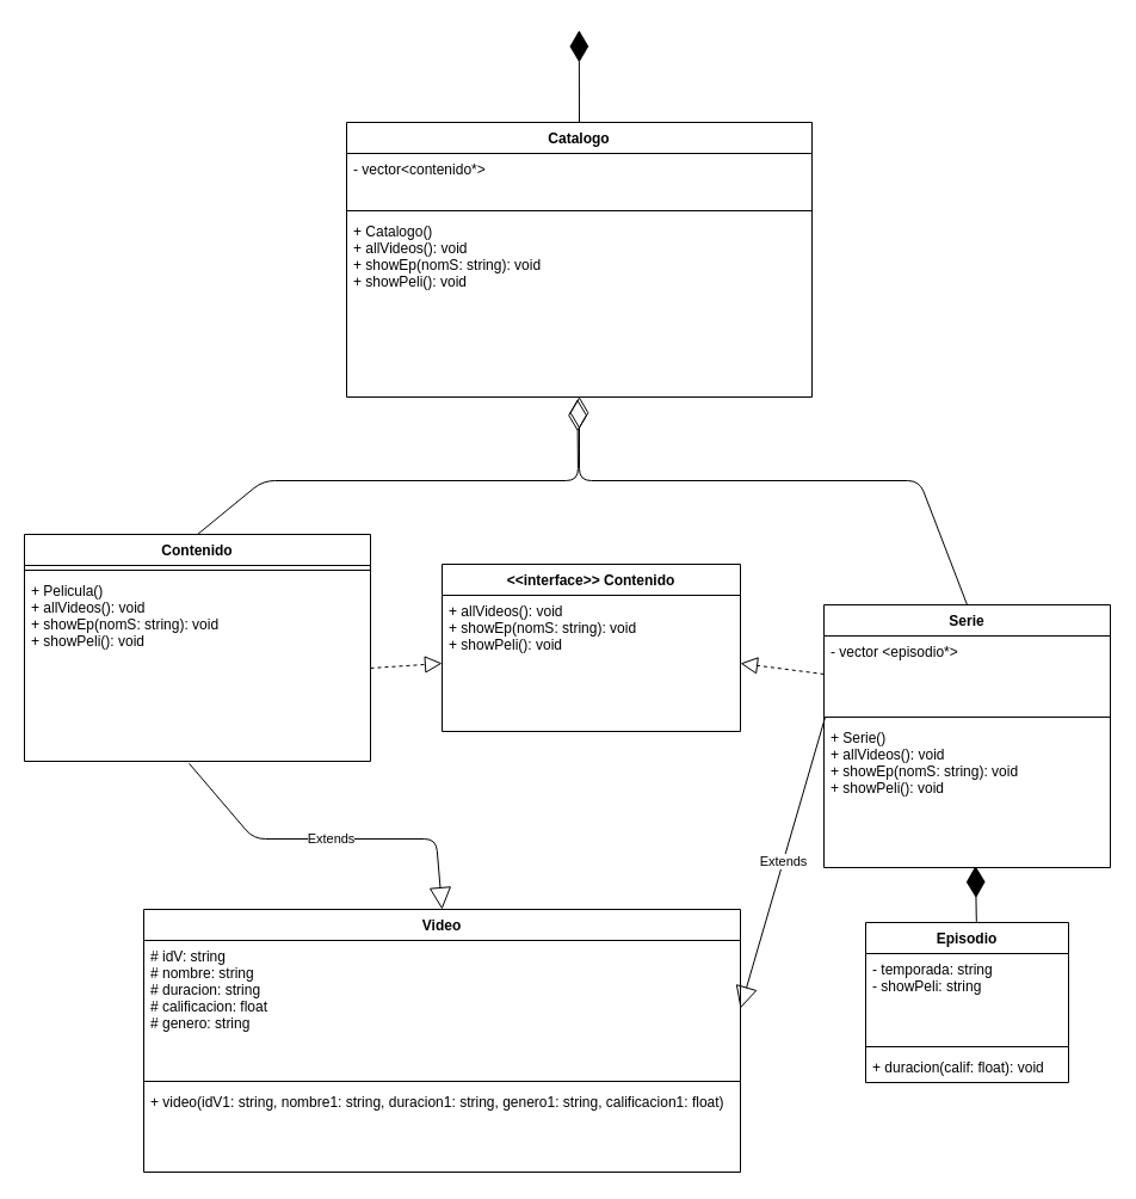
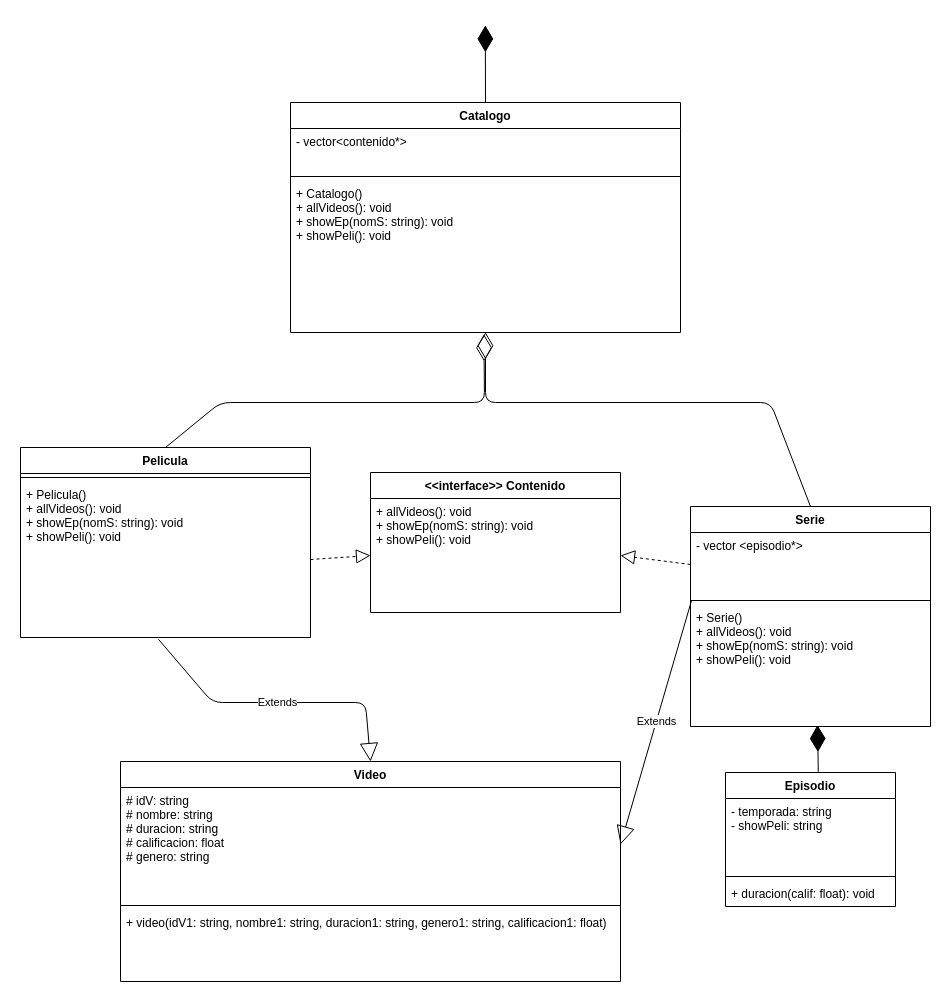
  <mxCell id="0" />
  <mxCell id="1" parent="0" />
  <mxCell id="2" value="" style="endArrow=diamondThin;endFill=1;endSize=24;html=1;entryX=0.529;entryY=0.988;entryDx=0;entryDy=0;entryPerimeter=0;exitX=0.546;exitY=-0.005;exitDx=0;exitDy=0;exitPerimeter=0;" parent="1" source="17" target="16" edge="1"><mxGeometry width="160" relative="1" as="geometry"><mxPoint x="690" y="623" as="sourcePoint" /><mxPoint x="530" y="593" as="targetPoint" /></mxGeometry></mxCell>
  <mxCell id="3" value="Catalogo" style="swimlane;fontStyle=1;align=center;verticalAlign=top;childLayout=stackLayout;horizontal=1;startSize=26;horizontalStack=0;resizeParent=1;resizeParentMax=0;resizeLast=0;collapsible=1;marginBottom=0;" parent="1" vertex="1"><mxGeometry x="290" y="98" width="390" height="230" as="geometry" /></mxCell>
  <mxCell id="4" value="- vector&lt;contenido*&gt;" style="text;strokeColor=none;fillColor=none;align=left;verticalAlign=top;spacingLeft=4;spacingRight=4;overflow=hidden;rotatable=0;points=[[0,0.5],[1,0.5]];portConstraint=eastwest;" parent="3" vertex="1"><mxGeometry y="26" width="390" height="44" as="geometry" /></mxCell>
  <mxCell id="5" value="" style="line;strokeWidth=1;fillColor=none;align=left;verticalAlign=middle;spacingTop=-1;spacingLeft=3;spacingRight=3;rotatable=0;labelPosition=right;points=[];portConstraint=eastwest;strokeColor=inherit;" parent="3" vertex="1"><mxGeometry y="70" width="390" height="8" as="geometry" /></mxCell>
  <mxCell id="6" value="+ Catalogo()&#10;+ allVideos(): void&#10;+ showEp(nomS: string): void&#10;+ showPeli(): void" style="text;strokeColor=none;fillColor=none;align=left;verticalAlign=top;spacingLeft=4;spacingRight=4;overflow=hidden;rotatable=0;points=[[0,0.5],[1,0.5]];portConstraint=eastwest;" parent="3" vertex="1"><mxGeometry y="78" width="390" height="152" as="geometry" /></mxCell>
  <mxCell id="7" value="&lt;&lt;interface&gt;&gt; Contenido" style="swimlane;fontStyle=1;align=center;verticalAlign=top;childLayout=stackLayout;horizontal=1;startSize=26;horizontalStack=0;resizeParent=1;resizeParentMax=0;resizeLast=0;collapsible=1;marginBottom=0;" parent="1" vertex="1"><mxGeometry x="370" y="468" width="250" height="140" as="geometry" /></mxCell>
  <mxCell id="8" value="+ allVideos(): void&#10;+ showEp(nomS: string): void&#10;+ showPeli(): void" style="text;strokeColor=none;fillColor=none;align=left;verticalAlign=top;spacingLeft=4;spacingRight=4;overflow=hidden;rotatable=0;points=[[0,0.5],[1,0.5]];portConstraint=eastwest;" parent="7" vertex="1"><mxGeometry y="26" width="250" height="114" as="geometry" /></mxCell>
  <mxCell id="9" value="" style="endArrow=diamondThin;endFill=1;endSize=24;html=1;entryX=0.499;entryY=1.072;entryDx=0;entryDy=0;entryPerimeter=0;exitX=0.5;exitY=0;exitDx=0;exitDy=0;" parent="1" source="3" edge="1"><mxGeometry width="160" relative="1" as="geometry"><mxPoint x="200" y="198" as="sourcePoint" /><mxPoint x="484.84" y="20.88" as="targetPoint" /></mxGeometry></mxCell>
- <mxCell id="10" value="Contenido" style="swimlane;fontStyle=1;align=center;verticalAlign=top;childLayout=stackLayout;horizontal=1;startSize=26;horizontalStack=0;resizeParent=1;resizeParentMax=0;resizeLast=0;collapsible=1;marginBottom=0;" parent="1" vertex="1"><mxGeometry x="20" y="443" width="290" height="190" as="geometry" /></mxCell>
+ <mxCell id="10" value="Pelicula" style="swimlane;fontStyle=1;align=center;verticalAlign=top;childLayout=stackLayout;horizontal=1;startSize=26;horizontalStack=0;resizeParent=1;resizeParentMax=0;resizeLast=0;collapsible=1;marginBottom=0;" parent="1" vertex="1"><mxGeometry x="20" y="443" width="290" height="190" as="geometry" /></mxCell>
  <mxCell id="11" value="" style="line;strokeWidth=1;fillColor=none;align=left;verticalAlign=middle;spacingTop=-1;spacingLeft=3;spacingRight=3;rotatable=0;labelPosition=right;points=[];portConstraint=eastwest;strokeColor=inherit;" parent="10" vertex="1"><mxGeometry y="26" width="290" height="8" as="geometry" /></mxCell>
  <mxCell id="12" value="+ Pelicula()&#10;+ allVideos(): void&#10;+ showEp(nomS: string): void&#10;+ showPeli(): void" style="text;strokeColor=none;fillColor=none;align=left;verticalAlign=top;spacingLeft=4;spacingRight=4;overflow=hidden;rotatable=0;points=[[0,0.5],[1,0.5]];portConstraint=eastwest;" parent="10" vertex="1"><mxGeometry y="34" width="290" height="156" as="geometry" /></mxCell>
  <mxCell id="13" value="Serie" style="swimlane;fontStyle=1;align=center;verticalAlign=top;childLayout=stackLayout;horizontal=1;startSize=26;horizontalStack=0;resizeParent=1;resizeParentMax=0;resizeLast=0;collapsible=1;marginBottom=0;" parent="1" vertex="1"><mxGeometry x="690" y="502" width="240" height="220" as="geometry" /></mxCell>
  <mxCell id="14" value="- vector &lt;episodio*&gt;" style="text;strokeColor=none;fillColor=none;align=left;verticalAlign=top;spacingLeft=4;spacingRight=4;overflow=hidden;rotatable=0;points=[[0,0.5],[1,0.5]];portConstraint=eastwest;" parent="13" vertex="1"><mxGeometry y="26" width="240" height="64" as="geometry" /></mxCell>
  <mxCell id="15" value="" style="line;strokeWidth=1;fillColor=none;align=left;verticalAlign=middle;spacingTop=-1;spacingLeft=3;spacingRight=3;rotatable=0;labelPosition=right;points=[];portConstraint=eastwest;strokeColor=inherit;" parent="13" vertex="1"><mxGeometry y="90" width="240" height="8" as="geometry" /></mxCell>
  <mxCell id="16" value="+ Serie()&#10;+ allVideos(): void&#10;+ showEp(nomS: string): void&#10;+ showPeli(): void" style="text;strokeColor=none;fillColor=none;align=left;verticalAlign=top;spacingLeft=4;spacingRight=4;overflow=hidden;rotatable=0;points=[[0,0.5],[1,0.5]];portConstraint=eastwest;" parent="13" vertex="1"><mxGeometry y="98" width="240" height="122" as="geometry" /></mxCell>
  <mxCell id="17" value="Episodio" style="swimlane;fontStyle=1;align=center;verticalAlign=top;childLayout=stackLayout;horizontal=1;startSize=26;horizontalStack=0;resizeParent=1;resizeParentMax=0;resizeLast=0;collapsible=1;marginBottom=0;" parent="1" vertex="1"><mxGeometry x="725" y="768" width="170" height="134" as="geometry" /></mxCell>
  <mxCell id="18" value="- temporada: string&#10;- showPeli: string" style="text;strokeColor=none;fillColor=none;align=left;verticalAlign=top;spacingLeft=4;spacingRight=4;overflow=hidden;rotatable=0;points=[[0,0.5],[1,0.5]];portConstraint=eastwest;" parent="17" vertex="1"><mxGeometry y="26" width="170" height="74" as="geometry" /></mxCell>
  <mxCell id="19" value="" style="line;strokeWidth=1;fillColor=none;align=left;verticalAlign=middle;spacingTop=-1;spacingLeft=3;spacingRight=3;rotatable=0;labelPosition=right;points=[];portConstraint=eastwest;strokeColor=inherit;" parent="17" vertex="1"><mxGeometry y="100" width="170" height="8" as="geometry" /></mxCell>
  <mxCell id="20" value="+ duracion(calif: float): void" style="text;strokeColor=none;fillColor=none;align=left;verticalAlign=top;spacingLeft=4;spacingRight=4;overflow=hidden;rotatable=0;points=[[0,0.5],[1,0.5]];portConstraint=eastwest;" parent="17" vertex="1"><mxGeometry y="108" width="170" height="26" as="geometry" /></mxCell>
  <mxCell id="21" value="Video" style="swimlane;fontStyle=1;align=center;verticalAlign=top;childLayout=stackLayout;horizontal=1;startSize=26;horizontalStack=0;resizeParent=1;resizeParentMax=0;resizeLast=0;collapsible=1;marginBottom=0;" parent="1" vertex="1"><mxGeometry x="120" y="757" width="500" height="220" as="geometry" /></mxCell>
  <mxCell id="22" value="# idV: string&#10;# nombre: string&#10;# duracion: string&#10;# calificacion: float&#10;# genero: string" style="text;strokeColor=none;fillColor=none;align=left;verticalAlign=top;spacingLeft=4;spacingRight=4;overflow=hidden;rotatable=0;points=[[0,0.5],[1,0.5]];portConstraint=eastwest;" parent="21" vertex="1"><mxGeometry y="26" width="500" height="114" as="geometry" /></mxCell>
  <mxCell id="23" value="" style="line;strokeWidth=1;fillColor=none;align=left;verticalAlign=middle;spacingTop=-1;spacingLeft=3;spacingRight=3;rotatable=0;labelPosition=right;points=[];portConstraint=eastwest;strokeColor=inherit;" parent="21" vertex="1"><mxGeometry y="140" width="500" height="8" as="geometry" /></mxCell>
  <mxCell id="24" value="+ video(idV1: string, nombre1: string, duracion1: string, genero1: string, calificacion1: float)" style="text;strokeColor=none;fillColor=none;align=left;verticalAlign=top;spacingLeft=4;spacingRight=4;overflow=hidden;rotatable=0;points=[[0,0.5],[1,0.5]];portConstraint=eastwest;" parent="21" vertex="1"><mxGeometry y="148" width="500" height="72" as="geometry" /></mxCell>
  <mxCell id="25" value="Extends" style="endArrow=block;endSize=16;endFill=0;html=1;entryX=1;entryY=0.5;entryDx=0;entryDy=0;exitX=0.005;exitY=0.438;exitDx=0;exitDy=0;exitPerimeter=0;" parent="1" source="15" target="22" edge="1"><mxGeometry width="160" relative="1" as="geometry"><mxPoint x="650" y="648" as="sourcePoint" /><mxPoint x="360" y="833" as="targetPoint" /></mxGeometry></mxCell>
  <mxCell id="26" value="Extends" style="endArrow=block;endSize=16;endFill=0;html=1;entryX=0.5;entryY=0;entryDx=0;entryDy=0;exitX=0.476;exitY=1.012;exitDx=0;exitDy=0;exitPerimeter=0;" parent="1" source="12" target="21" edge="1"><mxGeometry width="160" relative="1" as="geometry"><mxPoint x="220" y="598" as="sourcePoint" /><mxPoint x="760" y="703" as="targetPoint" /><Array as="points"><mxPoint x="212" y="698" /><mxPoint x="365" y="698" /></Array></mxGeometry></mxCell>
  <mxCell id="27" value="" style="endArrow=block;dashed=1;endFill=0;endSize=12;html=1;exitX=1;exitY=0.5;exitDx=0;exitDy=0;entryX=0;entryY=0.5;entryDx=0;entryDy=0;" parent="1" source="12" target="8" edge="1"><mxGeometry width="160" relative="1" as="geometry"><mxPoint x="300" y="551" as="sourcePoint" /><mxPoint x="410" y="583" as="targetPoint" /></mxGeometry></mxCell>
  <mxCell id="28" value="" style="endArrow=block;dashed=1;endFill=0;endSize=12;html=1;exitX=0;exitY=0.5;exitDx=0;exitDy=0;entryX=1;entryY=0.5;entryDx=0;entryDy=0;" parent="1" source="14" target="8" edge="1"><mxGeometry width="160" relative="1" as="geometry"><mxPoint x="360" y="486" as="sourcePoint" /><mxPoint x="430" y="501" as="targetPoint" /></mxGeometry></mxCell>
  <mxCell id="29" value="" style="endArrow=diamondThin;endFill=0;endSize=24;html=1;exitX=0.5;exitY=0;exitDx=0;exitDy=0;entryX=0.496;entryY=1.012;entryDx=0;entryDy=0;entryPerimeter=0;" parent="1" source="10" target="6" edge="1"><mxGeometry width="160" relative="1" as="geometry"><mxPoint x="460" y="398" as="sourcePoint" /><mxPoint x="410" y="368" as="targetPoint" /><Array as="points"><mxPoint x="220" y="398" /><mxPoint x="484" y="398" /></Array></mxGeometry></mxCell>
  <mxCell id="30" value="" style="endArrow=diamondThin;endFill=0;endSize=24;html=1;exitX=0.5;exitY=0;exitDx=0;exitDy=0;entryX=0.5;entryY=0.998;entryDx=0;entryDy=0;entryPerimeter=0;" parent="1" source="13" target="6" edge="1"><mxGeometry width="160" relative="1" as="geometry"><mxPoint x="710" y="468" as="sourcePoint" /><mxPoint x="520" y="358" as="targetPoint" /><Array as="points"><mxPoint x="770" y="398" /><mxPoint x="485" y="398" /></Array></mxGeometry></mxCell>
